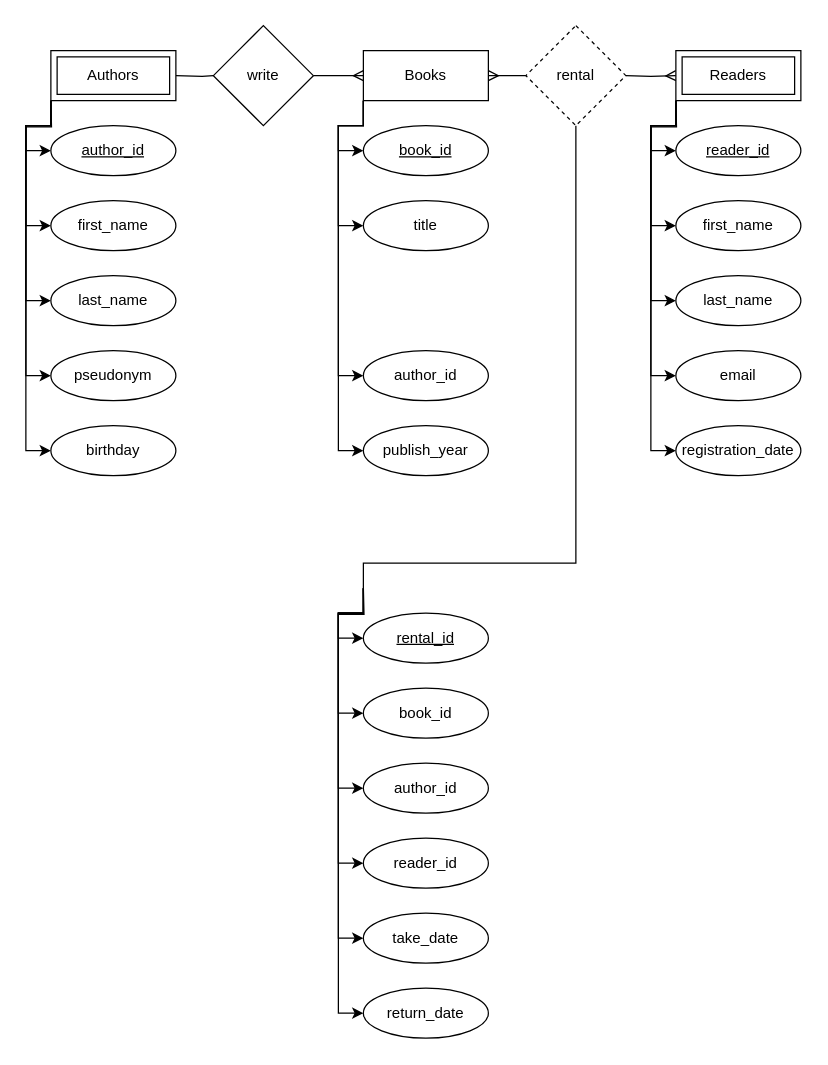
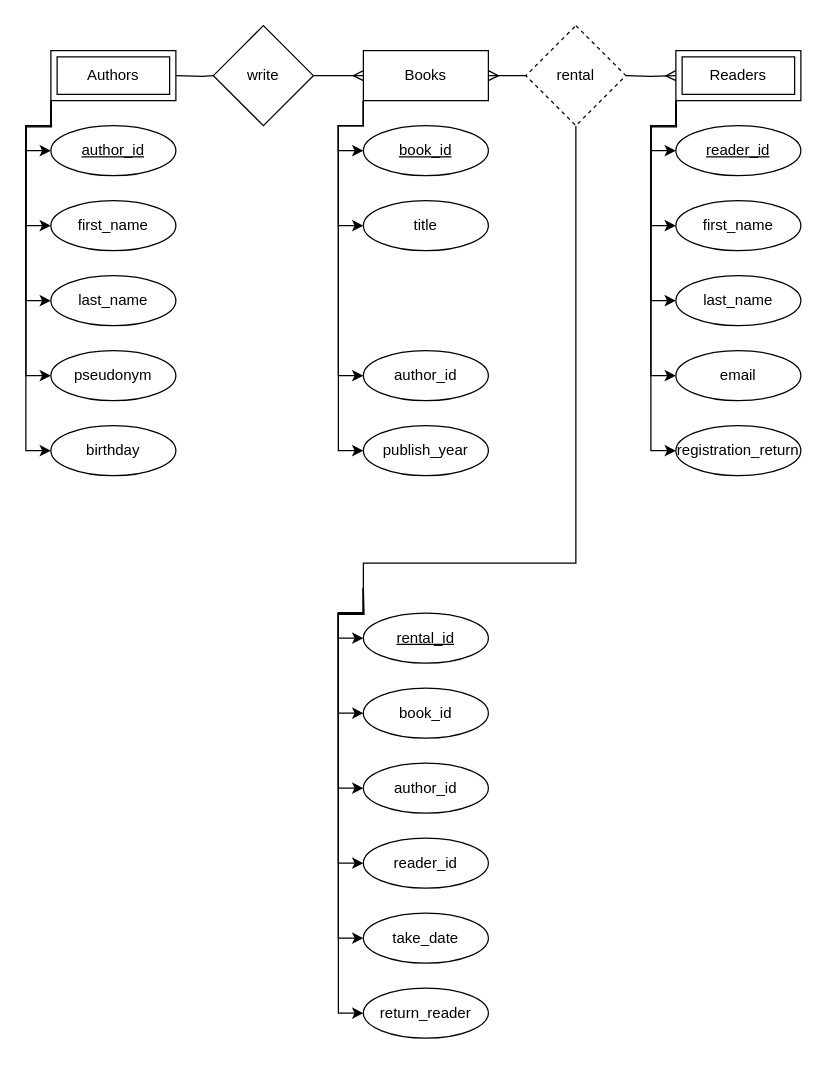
  <mxCell id="0" />
  <mxCell id="1" parent="0" />
  <mxCell id="2" style="edgeStyle=orthogonalEdgeStyle;rounded=0;orthogonalLoop=1;jettySize=auto;html=1;exitX=0;exitY=1;exitDx=0;exitDy=0;entryX=0;entryY=0.5;entryDx=0;entryDy=0;" edge="1" parent="1" source="8" target="9"><mxGeometry relative="1" as="geometry" /></mxCell>
  <mxCell id="3" style="edgeStyle=orthogonalEdgeStyle;rounded=0;orthogonalLoop=1;jettySize=auto;html=1;exitX=0;exitY=1;exitDx=0;exitDy=0;entryX=0;entryY=0.5;entryDx=0;entryDy=0;" edge="1" parent="1" source="8" target="10"><mxGeometry relative="1" as="geometry"><Array as="points"><mxPoint x="290" y="100" /><mxPoint x="270" y="100" /><mxPoint x="270" y="180" /></Array></mxGeometry></mxCell>
  <mxCell id="4" style="edgeStyle=orthogonalEdgeStyle;rounded=0;orthogonalLoop=1;jettySize=auto;html=1;exitX=0;exitY=1;exitDx=0;exitDy=0;entryX=0;entryY=0.5;entryDx=0;entryDy=0;" edge="1" parent="1" source="8" target="11"><mxGeometry relative="1" as="geometry"><Array as="points"><mxPoint x="290" y="100" /><mxPoint x="270" y="100" /><mxPoint x="270" y="300" /></Array></mxGeometry></mxCell>
  <mxCell id="5" style="edgeStyle=orthogonalEdgeStyle;rounded=0;orthogonalLoop=1;jettySize=auto;html=1;exitX=0;exitY=1;exitDx=0;exitDy=0;entryX=0;entryY=0.5;entryDx=0;entryDy=0;" edge="1" parent="1" source="8" target="12"><mxGeometry relative="1" as="geometry"><Array as="points"><mxPoint x="290" y="100" /><mxPoint x="270" y="100" /><mxPoint x="270" y="360" /></Array></mxGeometry></mxCell>
  <mxCell id="6" style="edgeStyle=orthogonalEdgeStyle;rounded=0;orthogonalLoop=1;jettySize=auto;html=1;exitX=0;exitY=0.5;exitDx=0;exitDy=0;entryX=1;entryY=0.5;entryDx=0;entryDy=0;endArrow=none;endFill=0;startArrow=ERmany;startFill=0;" edge="1" parent="1" source="8" target="35"><mxGeometry relative="1" as="geometry" /></mxCell>
  <mxCell id="7" value="" style="edgeStyle=orthogonalEdgeStyle;rounded=0;orthogonalLoop=1;jettySize=auto;html=1;endArrow=none;endFill=0;startArrow=ERmany;startFill=0;" edge="1" parent="1" source="8" target="36"><mxGeometry relative="1" as="geometry" /></mxCell>
  <mxCell id="8" value="Books" style="whiteSpace=wrap;html=1;align=center;" vertex="1" parent="1"><mxGeometry x="290" y="40" width="100" height="40" as="geometry" /></mxCell>
  <mxCell id="9" value="book_id" style="ellipse;whiteSpace=wrap;html=1;align=center;fontStyle=4;" vertex="1" parent="1"><mxGeometry x="290" y="100" width="100" height="40" as="geometry" /></mxCell>
  <mxCell id="10" value="title" style="ellipse;whiteSpace=wrap;html=1;align=center;" vertex="1" parent="1"><mxGeometry x="290" y="160" width="100" height="40" as="geometry" /></mxCell>
  <mxCell id="11" value="author_id" style="ellipse;whiteSpace=wrap;html=1;align=center;" vertex="1" parent="1"><mxGeometry x="290" y="280" width="100" height="40" as="geometry" /></mxCell>
  <mxCell id="12" value="publish_year" style="ellipse;whiteSpace=wrap;html=1;align=center;" vertex="1" parent="1"><mxGeometry x="290" y="340" width="100" height="40" as="geometry" /></mxCell>
  <mxCell id="13" style="edgeStyle=orthogonalEdgeStyle;rounded=0;orthogonalLoop=1;jettySize=auto;html=1;exitX=0;exitY=1;exitDx=0;exitDy=0;entryX=0;entryY=0.5;entryDx=0;entryDy=0;" edge="1" parent="1" target="18"><mxGeometry relative="1" as="geometry"><mxPoint x="40" y="80" as="sourcePoint" /></mxGeometry></mxCell>
  <mxCell id="14" style="edgeStyle=orthogonalEdgeStyle;rounded=0;orthogonalLoop=1;jettySize=auto;html=1;exitX=0;exitY=1;exitDx=0;exitDy=0;entryX=0;entryY=0.5;entryDx=0;entryDy=0;" edge="1" parent="1" target="19"><mxGeometry relative="1" as="geometry"><Array as="points"><mxPoint x="40" y="100" /><mxPoint x="20" y="100" /><mxPoint x="20" y="180" /></Array><mxPoint x="40" y="80" as="sourcePoint" /></mxGeometry></mxCell>
  <mxCell id="15" style="edgeStyle=orthogonalEdgeStyle;rounded=0;orthogonalLoop=1;jettySize=auto;html=1;exitX=0;exitY=1;exitDx=0;exitDy=0;entryX=0;entryY=0.5;entryDx=0;entryDy=0;" edge="1" parent="1" target="20"><mxGeometry relative="1" as="geometry"><Array as="points"><mxPoint x="40" y="100" /><mxPoint x="20" y="100" /><mxPoint x="20" y="240" /></Array><mxPoint x="40" y="80" as="sourcePoint" /></mxGeometry></mxCell>
  <mxCell id="16" style="edgeStyle=orthogonalEdgeStyle;rounded=0;orthogonalLoop=1;jettySize=auto;html=1;exitX=0;exitY=1;exitDx=0;exitDy=0;entryX=0;entryY=0.5;entryDx=0;entryDy=0;" edge="1" parent="1" target="21"><mxGeometry relative="1" as="geometry"><Array as="points"><mxPoint x="40" y="100" /><mxPoint x="20" y="100" /><mxPoint x="20" y="300" /></Array><mxPoint x="40" y="80" as="sourcePoint" /></mxGeometry></mxCell>
  <mxCell id="17" style="edgeStyle=orthogonalEdgeStyle;rounded=0;orthogonalLoop=1;jettySize=auto;html=1;exitX=0;exitY=1;exitDx=0;exitDy=0;entryX=0;entryY=0.5;entryDx=0;entryDy=0;" edge="1" parent="1" target="22"><mxGeometry relative="1" as="geometry"><Array as="points"><mxPoint x="40" y="100" /><mxPoint x="20" y="100" /><mxPoint x="20" y="360" /></Array><mxPoint x="40" y="80" as="sourcePoint" /></mxGeometry></mxCell>
  <mxCell id="18" value="author_id" style="ellipse;whiteSpace=wrap;html=1;align=center;fontStyle=4;" vertex="1" parent="1"><mxGeometry x="40" y="100" width="100" height="40" as="geometry" /></mxCell>
  <mxCell id="19" value="first_name" style="ellipse;whiteSpace=wrap;html=1;align=center;" vertex="1" parent="1"><mxGeometry x="40" y="160" width="100" height="40" as="geometry" /></mxCell>
  <mxCell id="20" value="last_name" style="ellipse;whiteSpace=wrap;html=1;align=center;" vertex="1" parent="1"><mxGeometry x="40" y="220" width="100" height="40" as="geometry" /></mxCell>
  <mxCell id="21" value="pseudonym" style="ellipse;whiteSpace=wrap;html=1;align=center;" vertex="1" parent="1"><mxGeometry x="40" y="280" width="100" height="40" as="geometry" /></mxCell>
  <mxCell id="22" value="birthday" style="ellipse;whiteSpace=wrap;html=1;align=center;" vertex="1" parent="1"><mxGeometry x="40" y="340" width="100" height="40" as="geometry" /></mxCell>
  <mxCell id="23" style="edgeStyle=orthogonalEdgeStyle;rounded=0;orthogonalLoop=1;jettySize=auto;html=1;exitX=0;exitY=1;exitDx=0;exitDy=0;entryX=0;entryY=0.5;entryDx=0;entryDy=0;" edge="1" parent="1" target="28"><mxGeometry relative="1" as="geometry"><mxPoint x="540" y="80" as="sourcePoint" /></mxGeometry></mxCell>
  <mxCell id="24" style="edgeStyle=orthogonalEdgeStyle;rounded=0;orthogonalLoop=1;jettySize=auto;html=1;exitX=0;exitY=1;exitDx=0;exitDy=0;entryX=0;entryY=0.5;entryDx=0;entryDy=0;" edge="1" parent="1" target="29"><mxGeometry relative="1" as="geometry"><Array as="points"><mxPoint x="540" y="100" /><mxPoint x="520" y="100" /><mxPoint x="520" y="180" /></Array><mxPoint x="540" y="80" as="sourcePoint" /></mxGeometry></mxCell>
  <mxCell id="25" style="edgeStyle=orthogonalEdgeStyle;rounded=0;orthogonalLoop=1;jettySize=auto;html=1;exitX=0;exitY=1;exitDx=0;exitDy=0;entryX=0;entryY=0.5;entryDx=0;entryDy=0;" edge="1" parent="1" target="30"><mxGeometry relative="1" as="geometry"><Array as="points"><mxPoint x="540" y="100" /><mxPoint x="520" y="100" /><mxPoint x="520" y="240" /></Array><mxPoint x="540" y="80" as="sourcePoint" /></mxGeometry></mxCell>
  <mxCell id="26" style="edgeStyle=orthogonalEdgeStyle;rounded=0;orthogonalLoop=1;jettySize=auto;html=1;exitX=0;exitY=1;exitDx=0;exitDy=0;entryX=0;entryY=0.5;entryDx=0;entryDy=0;" edge="1" parent="1" target="31"><mxGeometry relative="1" as="geometry"><Array as="points"><mxPoint x="540" y="100" /><mxPoint x="520" y="100" /><mxPoint x="520" y="300" /></Array><mxPoint x="540" y="80" as="sourcePoint" /></mxGeometry></mxCell>
  <mxCell id="27" style="edgeStyle=orthogonalEdgeStyle;rounded=0;orthogonalLoop=1;jettySize=auto;html=1;exitX=0;exitY=1;exitDx=0;exitDy=0;entryX=0;entryY=0.5;entryDx=0;entryDy=0;" edge="1" parent="1" target="32"><mxGeometry relative="1" as="geometry"><Array as="points"><mxPoint x="540" y="100" /><mxPoint x="520" y="100" /><mxPoint x="520" y="360" /></Array><mxPoint x="540" y="80" as="sourcePoint" /></mxGeometry></mxCell>
  <mxCell id="28" value="reader_id" style="ellipse;whiteSpace=wrap;html=1;align=center;fontStyle=4;" vertex="1" parent="1"><mxGeometry x="540" y="100" width="100" height="40" as="geometry" /></mxCell>
  <mxCell id="29" value="first_name" style="ellipse;whiteSpace=wrap;html=1;align=center;" vertex="1" parent="1"><mxGeometry x="540" y="160" width="100" height="40" as="geometry" /></mxCell>
  <mxCell id="30" value="last_name" style="ellipse;whiteSpace=wrap;html=1;align=center;" vertex="1" parent="1"><mxGeometry x="540" y="220" width="100" height="40" as="geometry" /></mxCell>
  <mxCell id="31" value="email" style="ellipse;whiteSpace=wrap;html=1;align=center;" vertex="1" parent="1"><mxGeometry x="540" y="280" width="100" height="40" as="geometry" /></mxCell>
- <mxCell id="32" value="registration_date" style="ellipse;whiteSpace=wrap;html=1;align=center;" vertex="1" parent="1"><mxGeometry x="540" y="340" width="100" height="40" as="geometry" /></mxCell>
+ <mxCell id="32" value="registration_return" style="ellipse;whiteSpace=wrap;html=1;align=center;" vertex="1" parent="1"><mxGeometry x="540" y="340" width="100" height="40" as="geometry" /></mxCell>
  <mxCell id="33" value="" style="edgeStyle=orthogonalEdgeStyle;rounded=0;orthogonalLoop=1;jettySize=auto;html=1;endArrow=none;endFill=0;" edge="1" parent="1" target="35"><mxGeometry relative="1" as="geometry"><mxPoint x="140" y="60" as="sourcePoint" /></mxGeometry></mxCell>
  <mxCell id="34" style="edgeStyle=orthogonalEdgeStyle;rounded=0;orthogonalLoop=1;jettySize=auto;html=1;exitX=0;exitY=0.5;exitDx=0;exitDy=0;endArrow=none;endFill=0;startArrow=ERmany;startFill=0;" edge="1" parent="1" target="36"><mxGeometry relative="1" as="geometry"><mxPoint x="540" y="60" as="sourcePoint" /></mxGeometry></mxCell>
  <mxCell id="35" value="write" style="rhombus;whiteSpace=wrap;html=1;rounded=1;arcSize=0;" vertex="1" parent="1"><mxGeometry x="170" y="20" width="80" height="80" as="geometry" /></mxCell>
  <mxCell id="36" value="rental" style="rhombus;whiteSpace=wrap;html=1;dashed=1;" vertex="1" parent="1"><mxGeometry x="420" y="20" width="80" height="80" as="geometry" /></mxCell>
  <mxCell id="37" style="edgeStyle=orthogonalEdgeStyle;rounded=0;orthogonalLoop=1;jettySize=auto;html=1;exitX=0;exitY=1;exitDx=0;exitDy=0;entryX=0;entryY=0.5;entryDx=0;entryDy=0;" edge="1" parent="1" target="42"><mxGeometry relative="1" as="geometry"><mxPoint x="290" y="470" as="sourcePoint" /></mxGeometry></mxCell>
  <mxCell id="38" style="edgeStyle=orthogonalEdgeStyle;rounded=0;orthogonalLoop=1;jettySize=auto;html=1;exitX=0;exitY=1;exitDx=0;exitDy=0;entryX=0;entryY=0.5;entryDx=0;entryDy=0;" edge="1" parent="1" target="43"><mxGeometry relative="1" as="geometry"><Array as="points"><mxPoint x="290" y="490" /><mxPoint x="270" y="490" /><mxPoint x="270" y="570" /></Array><mxPoint x="290" y="470" as="sourcePoint" /></mxGeometry></mxCell>
  <mxCell id="39" style="edgeStyle=orthogonalEdgeStyle;rounded=0;orthogonalLoop=1;jettySize=auto;html=1;exitX=0;exitY=1;exitDx=0;exitDy=0;entryX=0;entryY=0.5;entryDx=0;entryDy=0;" edge="1" parent="1" target="44"><mxGeometry relative="1" as="geometry"><Array as="points"><mxPoint x="290" y="490" /><mxPoint x="270" y="490" /><mxPoint x="270" y="630" /></Array><mxPoint x="290" y="470" as="sourcePoint" /></mxGeometry></mxCell>
  <mxCell id="40" style="edgeStyle=orthogonalEdgeStyle;rounded=0;orthogonalLoop=1;jettySize=auto;html=1;exitX=0;exitY=1;exitDx=0;exitDy=0;entryX=0;entryY=0.5;entryDx=0;entryDy=0;" edge="1" parent="1" target="45"><mxGeometry relative="1" as="geometry"><Array as="points"><mxPoint x="290" y="490" /><mxPoint x="270" y="490" /><mxPoint x="270" y="690" /></Array><mxPoint x="290" y="470" as="sourcePoint" /></mxGeometry></mxCell>
  <mxCell id="41" style="edgeStyle=orthogonalEdgeStyle;rounded=0;orthogonalLoop=1;jettySize=auto;html=1;exitX=0;exitY=1;exitDx=0;exitDy=0;entryX=0;entryY=0.5;entryDx=0;entryDy=0;" edge="1" parent="1" target="46"><mxGeometry relative="1" as="geometry"><Array as="points"><mxPoint x="290" y="490" /><mxPoint x="270" y="490" /><mxPoint x="270" y="750" /></Array><mxPoint x="290" y="470" as="sourcePoint" /></mxGeometry></mxCell>
  <mxCell id="42" value="rental_id" style="ellipse;whiteSpace=wrap;html=1;align=center;fontStyle=4;" vertex="1" parent="1"><mxGeometry x="290" y="490" width="100" height="40" as="geometry" /></mxCell>
  <mxCell id="43" value="book_id" style="ellipse;whiteSpace=wrap;html=1;align=center;" vertex="1" parent="1"><mxGeometry x="290" y="550" width="100" height="40" as="geometry" /></mxCell>
  <mxCell id="44" value="author_id" style="ellipse;whiteSpace=wrap;html=1;align=center;" vertex="1" parent="1"><mxGeometry x="290" y="610" width="100" height="40" as="geometry" /></mxCell>
  <mxCell id="45" value="reader_id" style="ellipse;whiteSpace=wrap;html=1;align=center;" vertex="1" parent="1"><mxGeometry x="290" y="670" width="100" height="40" as="geometry" /></mxCell>
  <mxCell id="46" value="take_date" style="ellipse;whiteSpace=wrap;html=1;align=center;" vertex="1" parent="1"><mxGeometry x="290" y="730" width="100" height="40" as="geometry" /></mxCell>
  <mxCell id="47" style="edgeStyle=orthogonalEdgeStyle;rounded=0;orthogonalLoop=1;jettySize=auto;html=1;exitX=0;exitY=1;exitDx=0;exitDy=0;entryX=0;entryY=0.5;entryDx=0;entryDy=0;" edge="1" parent="1" target="48"><mxGeometry relative="1" as="geometry"><mxPoint x="290" y="470" as="sourcePoint" /><Array as="points"><mxPoint x="290" y="490" /><mxPoint x="270" y="490" /><mxPoint x="270" y="810" /></Array></mxGeometry></mxCell>
- <mxCell id="48" value="return_date" style="ellipse;whiteSpace=wrap;html=1;align=center;" vertex="1" parent="1"><mxGeometry x="290" y="790" width="100" height="40" as="geometry" /></mxCell>
+ <mxCell id="48" value="return_reader" style="ellipse;whiteSpace=wrap;html=1;align=center;" vertex="1" parent="1"><mxGeometry x="290" y="790" width="100" height="40" as="geometry" /></mxCell>
  <mxCell id="49" value="Authors" style="shape=ext;margin=3;double=1;whiteSpace=wrap;html=1;align=center;" vertex="1" parent="1"><mxGeometry x="40" y="40" width="100" height="40" as="geometry" /></mxCell>
  <mxCell id="50" value="Readers" style="shape=ext;margin=3;double=1;whiteSpace=wrap;html=1;align=center;" vertex="1" parent="1"><mxGeometry x="540" y="40" width="100" height="40" as="geometry" /></mxCell>
  <mxCell id="51" value="" style="endArrow=none;html=1;rounded=0;entryX=0.5;entryY=1;entryDx=0;entryDy=0;" edge="1" parent="1" target="36"><mxGeometry width="50" height="50" relative="1" as="geometry"><mxPoint x="290" y="470" as="sourcePoint" /><mxPoint x="420" y="400" as="targetPoint" /><Array as="points"><mxPoint x="290" y="450" /><mxPoint x="460" y="450" /></Array></mxGeometry></mxCell>
